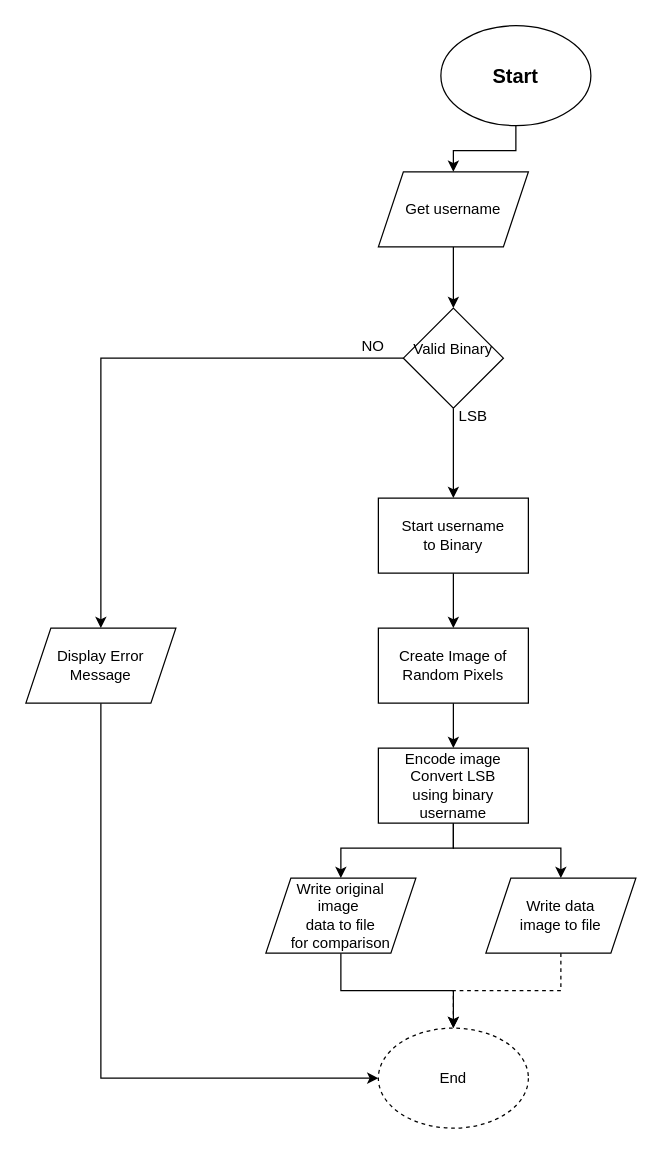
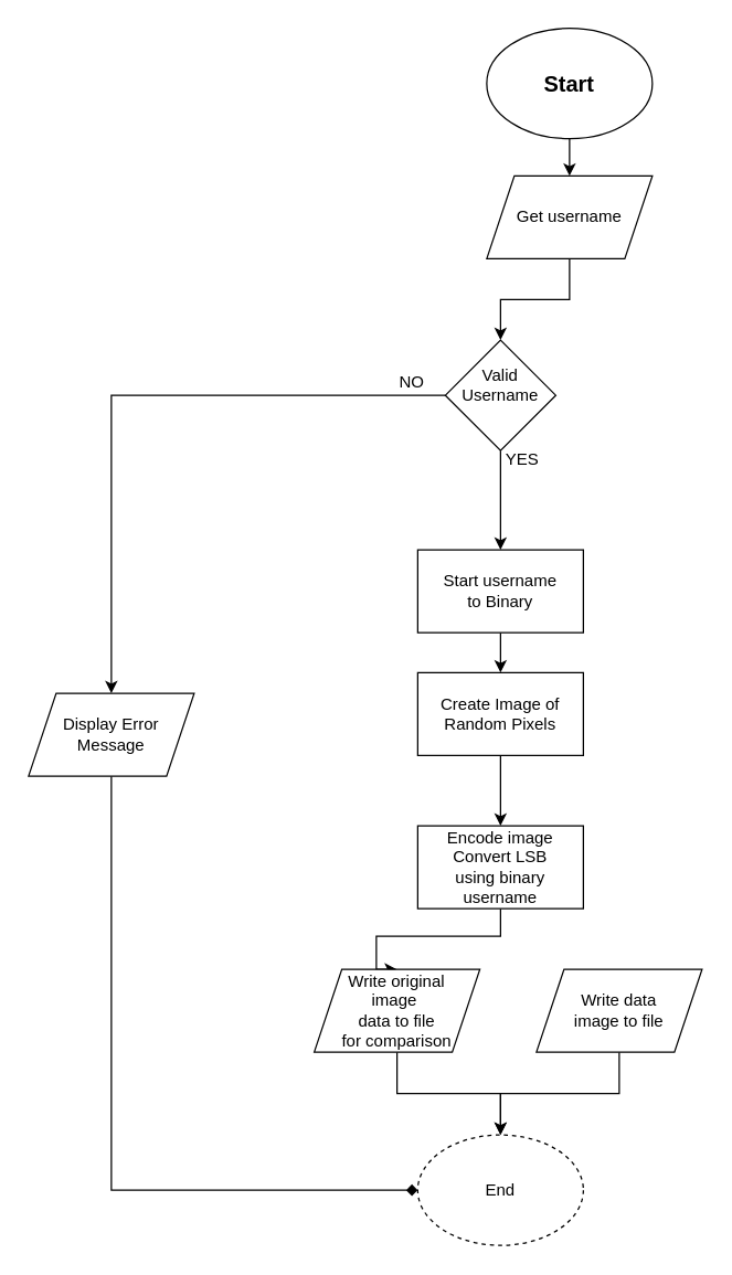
  <mxCell id="0" />
  <mxCell id="1" parent="0" />
  <mxCell id="2" style="edgeStyle=orthogonalEdgeStyle;rounded=0;orthogonalLoop=1;jettySize=auto;html=1;entryX=0.5;entryY=0;entryDx=0;entryDy=0;" parent="1" source="3" target="5" edge="1"><mxGeometry relative="1" as="geometry" /></mxCell>
  <mxCell id="3" value="&lt;font style=&quot;font-size: 16px;&quot;&gt;&lt;b&gt;Start&lt;/b&gt;&lt;/font&gt;" style="ellipse;whiteSpace=wrap;html=1;" parent="1" vertex="1"><mxGeometry x="352" y="20" width="120" height="80" as="geometry" /></mxCell>
  <mxCell id="4" style="edgeStyle=orthogonalEdgeStyle;rounded=0;orthogonalLoop=1;jettySize=auto;html=1;entryX=0.5;entryY=0;entryDx=0;entryDy=0;" parent="1" source="5" target="10" edge="1"><mxGeometry relative="1" as="geometry" /></mxCell>
- <mxCell id="5" value="Get username" style="shape=parallelogram;perimeter=parallelogramPerimeter;whiteSpace=wrap;html=1;fixedSize=1;" parent="1" vertex="1"><mxGeometry x="302" y="137" width="120" height="60" as="geometry" /></mxCell>
- <mxCell id="6" style="edgeStyle=orthogonalEdgeStyle;rounded=0;orthogonalLoop=1;jettySize=auto;html=1;entryX=0;entryY=0.5;entryDx=0;entryDy=0;" parent="1" source="7" target="20" edge="1"><mxGeometry relative="1" as="geometry"><Array as="points"><mxPoint x="80" y="862" /></Array></mxGeometry></mxCell>
+ <mxCell id="5" value="Get username" style="shape=parallelogram;perimeter=parallelogramPerimeter;whiteSpace=wrap;html=1;fixedSize=1;" parent="1" vertex="1"><mxGeometry x="352" y="127" width="120" height="60" as="geometry" /></mxCell>
+ <mxCell id="6" style="edgeStyle=orthogonalEdgeStyle;rounded=0;orthogonalLoop=1;jettySize=auto;html=1;entryX=0;entryY=0.5;entryDx=0;entryDy=0;endArrow=diamond;" parent="1" source="7" target="20" edge="1"><mxGeometry relative="1" as="geometry"><Array as="points"><mxPoint x="80" y="862" /></Array></mxGeometry></mxCell>
  <mxCell id="7" value="Display Error&lt;br&gt;Message" style="shape=parallelogram;perimeter=parallelogramPerimeter;whiteSpace=wrap;html=1;fixedSize=1;" parent="1" vertex="1"><mxGeometry x="20" y="502" width="120" height="60" as="geometry" /></mxCell>
  <mxCell id="8" style="edgeStyle=orthogonalEdgeStyle;rounded=0;orthogonalLoop=1;jettySize=auto;html=1;exitX=0;exitY=0.5;exitDx=0;exitDy=0;entryX=0.5;entryY=0;entryDx=0;entryDy=0;" parent="1" source="10" target="7" edge="1"><mxGeometry relative="1" as="geometry" /></mxCell>
  <mxCell id="9" style="edgeStyle=orthogonalEdgeStyle;rounded=0;orthogonalLoop=1;jettySize=auto;html=1;entryX=0.5;entryY=0;entryDx=0;entryDy=0;" edge="1" parent="1" source="10" target="24"><mxGeometry relative="1" as="geometry" /></mxCell>
- <mxCell id="10" value="&lt;div&gt;Valid Binary&lt;/div&gt;&lt;div&gt;&lt;br&gt;&lt;/div&gt;" style="rhombus;whiteSpace=wrap;html=1;" parent="1" vertex="1"><mxGeometry x="322" y="246" width="80" height="80" as="geometry" /></mxCell>
+ <mxCell id="10" value="&lt;div&gt;Valid Username&lt;/div&gt;&lt;div&gt;&lt;br&gt;&lt;/div&gt;" style="rhombus;whiteSpace=wrap;html=1;" parent="1" vertex="1"><mxGeometry x="322" y="246" width="80" height="80" as="geometry" /></mxCell>
  <mxCell id="11" style="edgeStyle=orthogonalEdgeStyle;rounded=0;orthogonalLoop=1;jettySize=auto;html=1;entryX=0.5;entryY=0;entryDx=0;entryDy=0;" parent="1" source="12" target="15" edge="1"><mxGeometry relative="1" as="geometry" /></mxCell>
- <mxCell id="12" value="Create Image of Random Pixels" style="rounded=0;whiteSpace=wrap;html=1;" parent="1" vertex="1"><mxGeometry x="302" y="502" width="120" height="60" as="geometry" /></mxCell>
+ <mxCell id="12" value="Create Image of Random Pixels" style="rounded=0;whiteSpace=wrap;html=1;" parent="1" vertex="1"><mxGeometry x="302" y="487" width="120" height="60" as="geometry" /></mxCell>
  <mxCell id="13" style="edgeStyle=orthogonalEdgeStyle;rounded=0;orthogonalLoop=1;jettySize=auto;html=1;entryX=0.5;entryY=0;entryDx=0;entryDy=0;" parent="1" source="15" target="17" edge="1"><mxGeometry relative="1" as="geometry"><Array as="points"><mxPoint x="362" y="678" /><mxPoint x="272" y="678" /></Array></mxGeometry></mxCell>
- <mxCell id="14" style="edgeStyle=orthogonalEdgeStyle;rounded=0;orthogonalLoop=1;jettySize=auto;html=1;exitX=0.5;exitY=1;exitDx=0;exitDy=0;entryX=0.5;entryY=0;entryDx=0;entryDy=0;" parent="1" source="15" target="19" edge="1"><mxGeometry relative="1" as="geometry"><Array as="points"><mxPoint x="362" y="678" /><mxPoint x="448" y="678" /></Array></mxGeometry></mxCell>
  <mxCell id="15" value="&lt;div&gt;Encode image &lt;br&gt;&lt;/div&gt;&lt;div&gt;Convert LSB&lt;/div&gt;&lt;div&gt;using binary username&lt;br&gt;&lt;/div&gt;" style="rounded=0;whiteSpace=wrap;html=1;" parent="1" vertex="1"><mxGeometry x="302" y="598" width="120" height="60" as="geometry" /></mxCell>
  <mxCell id="16" style="edgeStyle=orthogonalEdgeStyle;rounded=0;orthogonalLoop=1;jettySize=auto;html=1;entryX=0.5;entryY=0;entryDx=0;entryDy=0;" parent="1" source="17" target="20" edge="1"><mxGeometry relative="1" as="geometry" /></mxCell>
- <mxCell id="17" value="&lt;div&gt;Write original&lt;/div&gt;&lt;div&gt;image&amp;nbsp;&lt;/div&gt;&lt;div&gt;data to file&lt;/div&gt;&lt;div&gt;for comparison&lt;br&gt;&lt;/div&gt;" style="shape=parallelogram;perimeter=parallelogramPerimeter;whiteSpace=wrap;html=1;fixedSize=1;" parent="1" vertex="1"><mxGeometry x="212" y="702" width="120" height="60" as="geometry" /></mxCell>
- <mxCell id="18" style="edgeStyle=orthogonalEdgeStyle;rounded=0;orthogonalLoop=1;jettySize=auto;html=1;entryX=0.5;entryY=0;entryDx=0;entryDy=0;dashed=1;" parent="1" source="19" target="20" edge="1"><mxGeometry relative="1" as="geometry" /></mxCell>
+ <mxCell id="17" value="&lt;div&gt;Write original&lt;/div&gt;&lt;div&gt;image&amp;nbsp;&lt;/div&gt;&lt;div&gt;data to file&lt;/div&gt;&lt;div&gt;for comparison&lt;br&gt;&lt;/div&gt;" style="shape=parallelogram;perimeter=parallelogramPerimeter;whiteSpace=wrap;html=1;fixedSize=1;" parent="1" vertex="1"><mxGeometry x="227" y="702" width="120" height="60" as="geometry" /></mxCell>
+ <mxCell id="18" style="edgeStyle=orthogonalEdgeStyle;rounded=0;orthogonalLoop=1;jettySize=auto;html=1;entryX=0.5;entryY=0;entryDx=0;entryDy=0;" parent="1" source="19" target="20" edge="1"><mxGeometry relative="1" as="geometry" /></mxCell>
  <mxCell id="19" value="&lt;div&gt;Write data&lt;/div&gt;&lt;div&gt;image to file&lt;br&gt;&lt;/div&gt;" style="shape=parallelogram;perimeter=parallelogramPerimeter;whiteSpace=wrap;html=1;fixedSize=1;" parent="1" vertex="1"><mxGeometry x="388" y="702" width="120" height="60" as="geometry" /></mxCell>
  <mxCell id="20" value="End" style="ellipse;whiteSpace=wrap;html=1;dashed=1;" parent="1" vertex="1"><mxGeometry x="302" y="822" width="120" height="80" as="geometry" /></mxCell>
  <mxCell id="21" value="NO" style="text;html=1;align=center;verticalAlign=middle;whiteSpace=wrap;rounded=0;" parent="1" vertex="1"><mxGeometry x="268" y="262" width="60" height="30" as="geometry" /></mxCell>
- <mxCell id="22" value="LSB" style="text;html=1;align=center;verticalAlign=middle;whiteSpace=wrap;rounded=0;" parent="1" vertex="1"><mxGeometry x="348" y="318" width="60" height="30" as="geometry" /></mxCell>
+ <mxCell id="22" value="YES" style="text;html=1;align=center;verticalAlign=middle;whiteSpace=wrap;rounded=0;" parent="1" vertex="1"><mxGeometry x="348" y="318" width="60" height="30" as="geometry" /></mxCell>
  <mxCell id="23" style="edgeStyle=orthogonalEdgeStyle;rounded=0;orthogonalLoop=1;jettySize=auto;html=1;entryX=0.5;entryY=0;entryDx=0;entryDy=0;" edge="1" parent="1" source="24" target="12"><mxGeometry relative="1" as="geometry" /></mxCell>
  <mxCell id="24" value="&lt;div&gt;Start username&lt;/div&gt;&lt;div&gt;to Binary &lt;br&gt;&lt;/div&gt;" style="rounded=0;whiteSpace=wrap;html=1;" vertex="1" parent="1"><mxGeometry x="302" y="398" width="120" height="60" as="geometry" /></mxCell>
